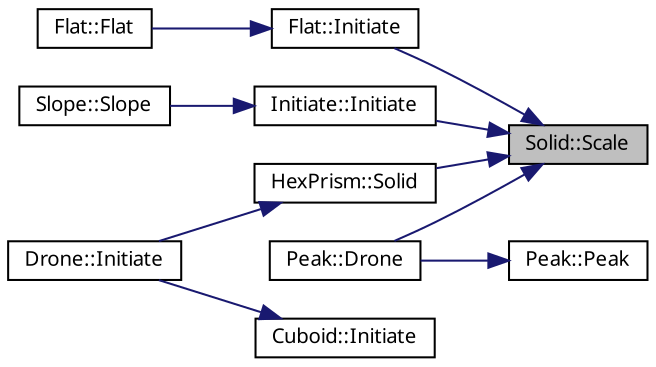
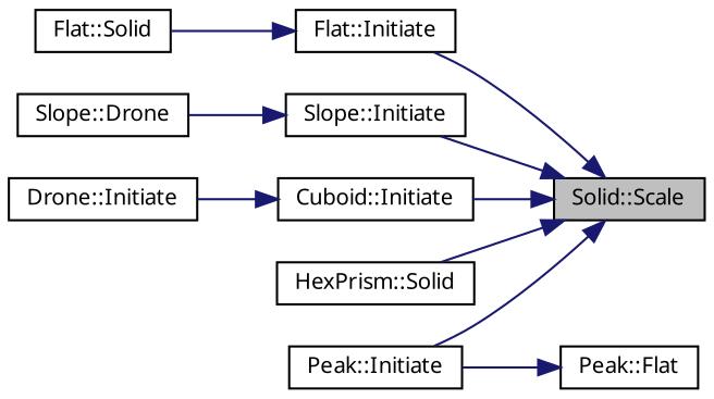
  digraph {
    fontname="Noto Sans"
    rankdir=RL
    node [color=black fillcolor=white fontname="Noto Sans" fontsize=10 shape=record style=filled]
    edge [color=midnightblue dir=back fontname="Noto Sans" fontsize=10 labelfontname=Helvetica labelfontsize=10 style=solid]
    n1 [fillcolor=grey75 fontcolor=black height=0.2 label="Solid::Scale" width=0.4]
    n2 [height=0.2 label="Flat::Initiate" width=0.4]
-   n3 [height=0.2 label="Initiate::Initiate" width=0.4]
-   n4 [height=0.2 label="Peak::Drone" width=0.4]
+   n3 [height=0.2 label="Slope::Initiate" width=0.4]
+   n4 [height=0.2 label="Peak::Initiate" width=0.4]
    n5 [height=0.2 label="Cuboid::Initiate" width=0.4]
    n6 [height=0.2 label="HexPrism::Solid" width=0.4]
-   n7 [height=0.2 label="Flat::Flat" width=0.4]
-   n8 [height=0.2 label="Slope::Slope" width=0.4]
+   n7 [height=0.2 label="Flat::Solid" width=0.4]
+   n8 [height=0.2 label="Slope::Drone" width=0.4]
    n9 [height=0.2 label="Drone::Initiate" width=0.4]
-   n10 [height=0.2 label="Peak::Peak" width=0.4]
+   n10 [height=0.2 label="Peak::Flat" width=0.4]
    n1 -> n2
    n1 -> n3
    n1 -> n4
+   n1 -> n5
    n1 -> n6
    n2 -> n7
    n3 -> n8
    n5 -> n9
-   n6 -> n9
    n10 -> n4
  }
